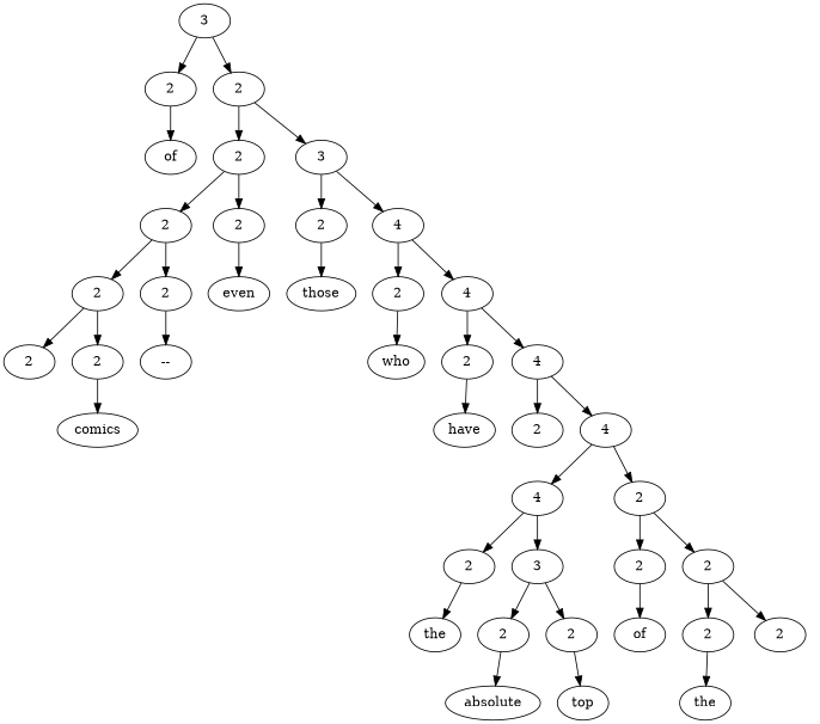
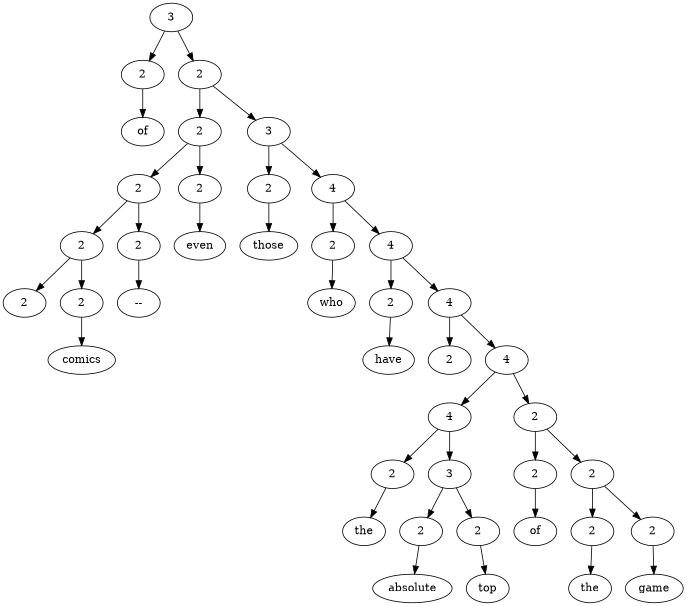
  digraph {
    n1 [label=3]
    n2 [label=2]
    n3 [label=2]
    n4 [label=of]
    n5 [label=2]
    n6 [label=3]
    n7 [label=2]
    n8 [label=2]
    n9 [label=2]
    n10 [label=4]
    n11 [label=2]
    n12 [label=2]
    n13 [label=even]
    n14 [label=those]
    n15 [label=2]
    n16 [label=4]
    n17 [label=2]
    n18 [label=2]
    n19 [label="--"]
    n20 [label=who]
    n21 [label=2]
    n22 [label=4]
    n23 [label=comics]
    n24 [label=have]
    n25 [label=2]
    n26 [label=4]
    n27 [label=4]
    n28 [label=2]
    n29 [label=2]
    n30 [label=3]
    n31 [label=2]
    n32 [label=2]
    n33 [label=the]
    n34 [label=2]
    n35 [label=2]
    n36 [label=of]
    n37 [label=2]
    n38 [label=2]
    n39 [label=absolute]
    n40 [label=top]
    n41 [label=the]
+   n42 [label=game]
    n1 -> n2
    n1 -> n3
    n2 -> n4
    n3 -> n5
    n3 -> n6
    n5 -> n7
    n5 -> n8
    n6 -> n9
    n6 -> n10
    n7 -> n11
    n7 -> n12
    n8 -> n13
    n9 -> n14
    n10 -> n15
    n10 -> n16
    n11 -> n17
    n11 -> n18
    n12 -> n19
    n15 -> n20
    n16 -> n21
    n16 -> n22
    n18 -> n23
    n21 -> n24
    n22 -> n25
    n22 -> n26
    n26 -> n27
    n26 -> n28
    n27 -> n29
    n27 -> n30
    n28 -> n31
    n28 -> n32
    n29 -> n33
    n30 -> n34
    n30 -> n35
    n31 -> n36
    n32 -> n37
    n32 -> n38
    n34 -> n39
    n35 -> n40
    n37 -> n41
+   n38 -> n42
  }
